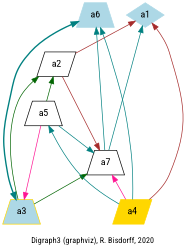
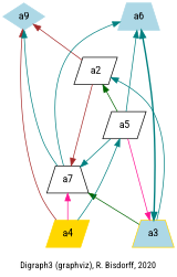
  digraph {
    fontname="Roboto Condensed"
    fontsize=12
    label="\nDigraph3 (graphviz), R. Bisdorff, 2020"
    node [fontname="Roboto Condensed" shape=trapezium style=filled]
    edge [color=teal dir=back fontname="Roboto Condensed"]
    n1 [color=gold fillcolor=lightblue label=a3]
    n2 [color=gold label=a4 shape=parallelogram]
-   n3 [color=lightblue label=a1 shape=diamond]
+   n3 [color=lightblue label=a9 shape=diamond]
    n4 [color=lightblue label=a6]
    n5 [label=a7 style=""]
-   n6 [label=a5 style=""]
+   n6 [label=a5 shape=parallelogram style=""]
    n7 [label=a2 shape=parallelogram style=""]
    subgraph sub_1 {
      rank=max
      n1
      n2
    }
    subgraph sub_2 {
      rank=min
      n3
      n4
    }
    n1 -> n4 [arrowhead=normal arrowtail=normal dir=both style="setlinewidth(2)"]
    n1 -> n5 [color=darkgreen dir=forward]
    n1 -> n6 [color=deeppink]
    n2 -> n5 [color=deeppink dir=forward]
    n2 -> n6 [dir=forward]
    n3 -> n2 [color=brown]
    n3 -> n5
    n3 -> n7 [color=brown]
    n4 -> n5
-   n2 -> n4 [dir=forward]
+   n6 -> n4 [dir=forward]
    n6 -> n5 [dir=forward]
-   n7 -> n1 [color=darkgreen]
+   n7 -> n1
    n7 -> n5 [color=brown dir=forward]
    n7 -> n6 [color=darkgreen]
  }
